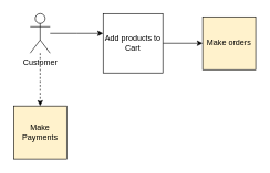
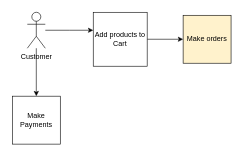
  <mxCell id="0" />
  <mxCell id="1" parent="0" />
  <mxCell id="2" style="edgeStyle=orthogonalEdgeStyle;rounded=0;orthogonalLoop=1;jettySize=auto;html=1;" edge="1" parent="1" source="4"><mxGeometry relative="1" as="geometry"><mxPoint x="155" y="50" as="targetPoint" /></mxGeometry></mxCell>
- <mxCell id="3" value="" style="edgeStyle=orthogonalEdgeStyle;rounded=0;orthogonalLoop=1;jettySize=auto;html=1;dashed=1;" edge="1" parent="1" source="4" target="6"><mxGeometry relative="1" as="geometry" /></mxCell>
+ <mxCell id="3" value="" style="edgeStyle=orthogonalEdgeStyle;rounded=0;orthogonalLoop=1;jettySize=auto;html=1;" edge="1" parent="1" source="4" target="6"><mxGeometry relative="1" as="geometry" /></mxCell>
  <mxCell id="4" value="Customer" style="shape=umlActor;verticalLabelPosition=bottom;verticalAlign=top;html=1;outlineConnect=0;" vertex="1" parent="1"><mxGeometry x="45" y="20" width="30" height="60" as="geometry" /></mxCell>
  <mxCell id="5" value="Make orders" style="whiteSpace=wrap;html=1;aspect=fixed;fillColor=#fff2cc;" vertex="1" parent="1"><mxGeometry x="305" y="25" width="80" height="80" as="geometry" /></mxCell>
- <mxCell id="6" value="Make Payments" style="whiteSpace=wrap;html=1;aspect=fixed;fillColor=#fff2cc;" vertex="1" parent="1"><mxGeometry x="20" y="160" width="80" height="80" as="geometry" /></mxCell>
+ <mxCell id="6" value="Make Payments" style="whiteSpace=wrap;html=1;aspect=fixed;" vertex="1" parent="1"><mxGeometry x="20" y="160" width="80" height="80" as="geometry" /></mxCell>
  <mxCell id="7" style="edgeStyle=orthogonalEdgeStyle;rounded=0;orthogonalLoop=1;jettySize=auto;html=1;entryX=0;entryY=0.5;entryDx=0;entryDy=0;" edge="1" parent="1" source="8" target="5"><mxGeometry relative="1" as="geometry" /></mxCell>
  <mxCell id="8" value="Add products to Cart" style="whiteSpace=wrap;html=1;aspect=fixed;" vertex="1" parent="1"><mxGeometry x="155" y="20" width="90" height="90" as="geometry" /></mxCell>
